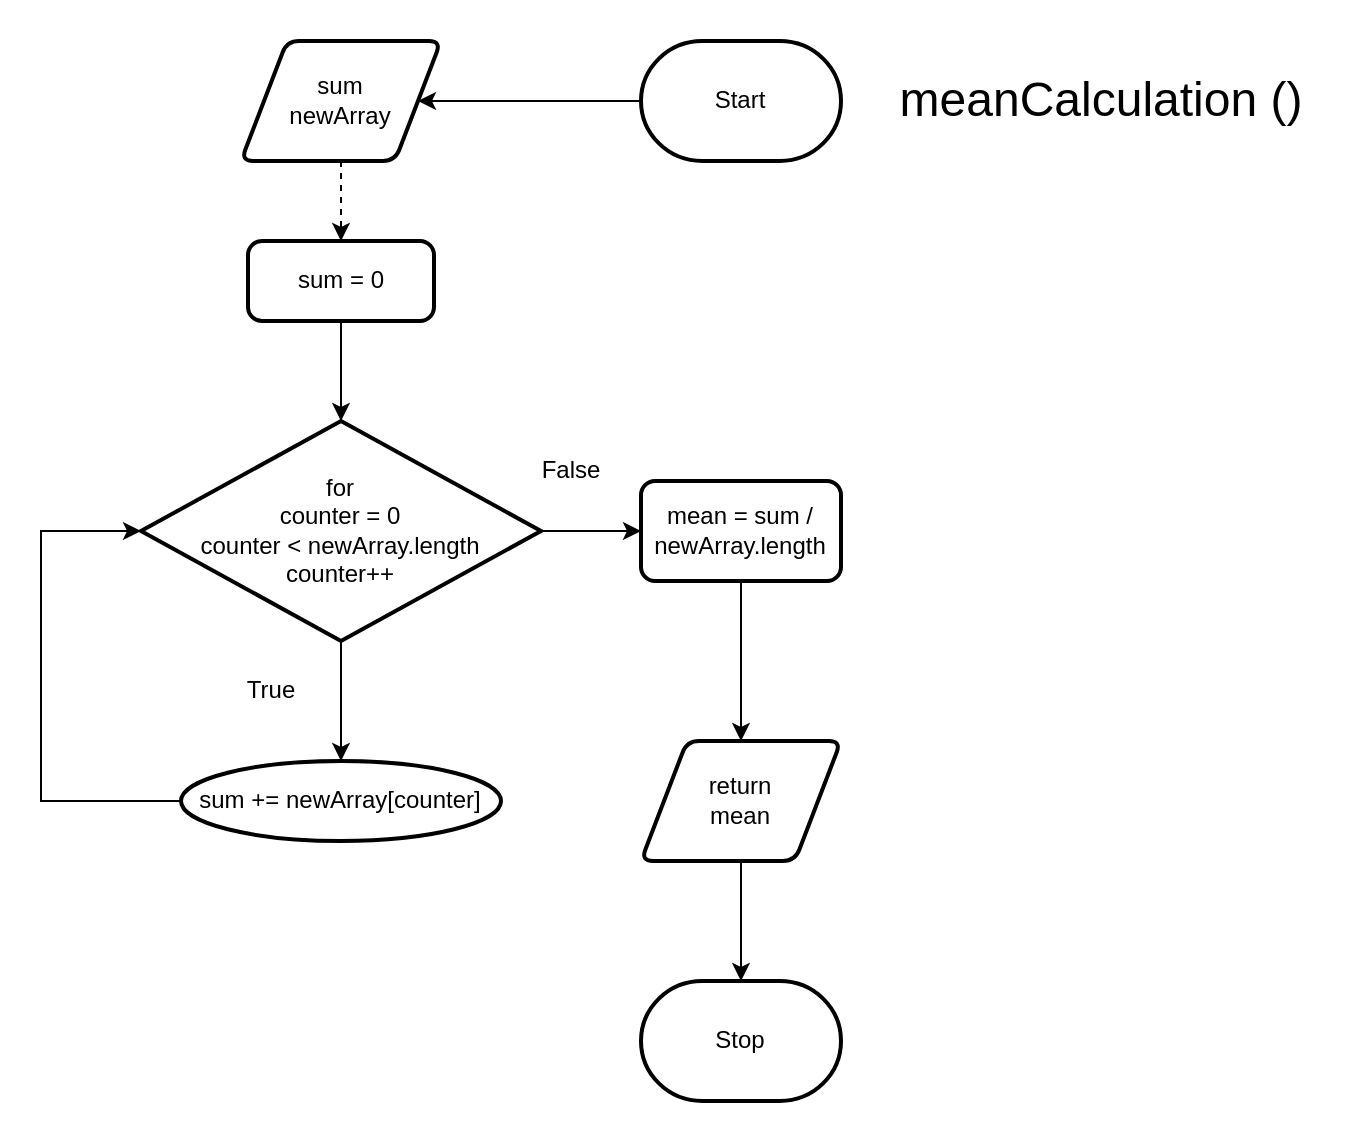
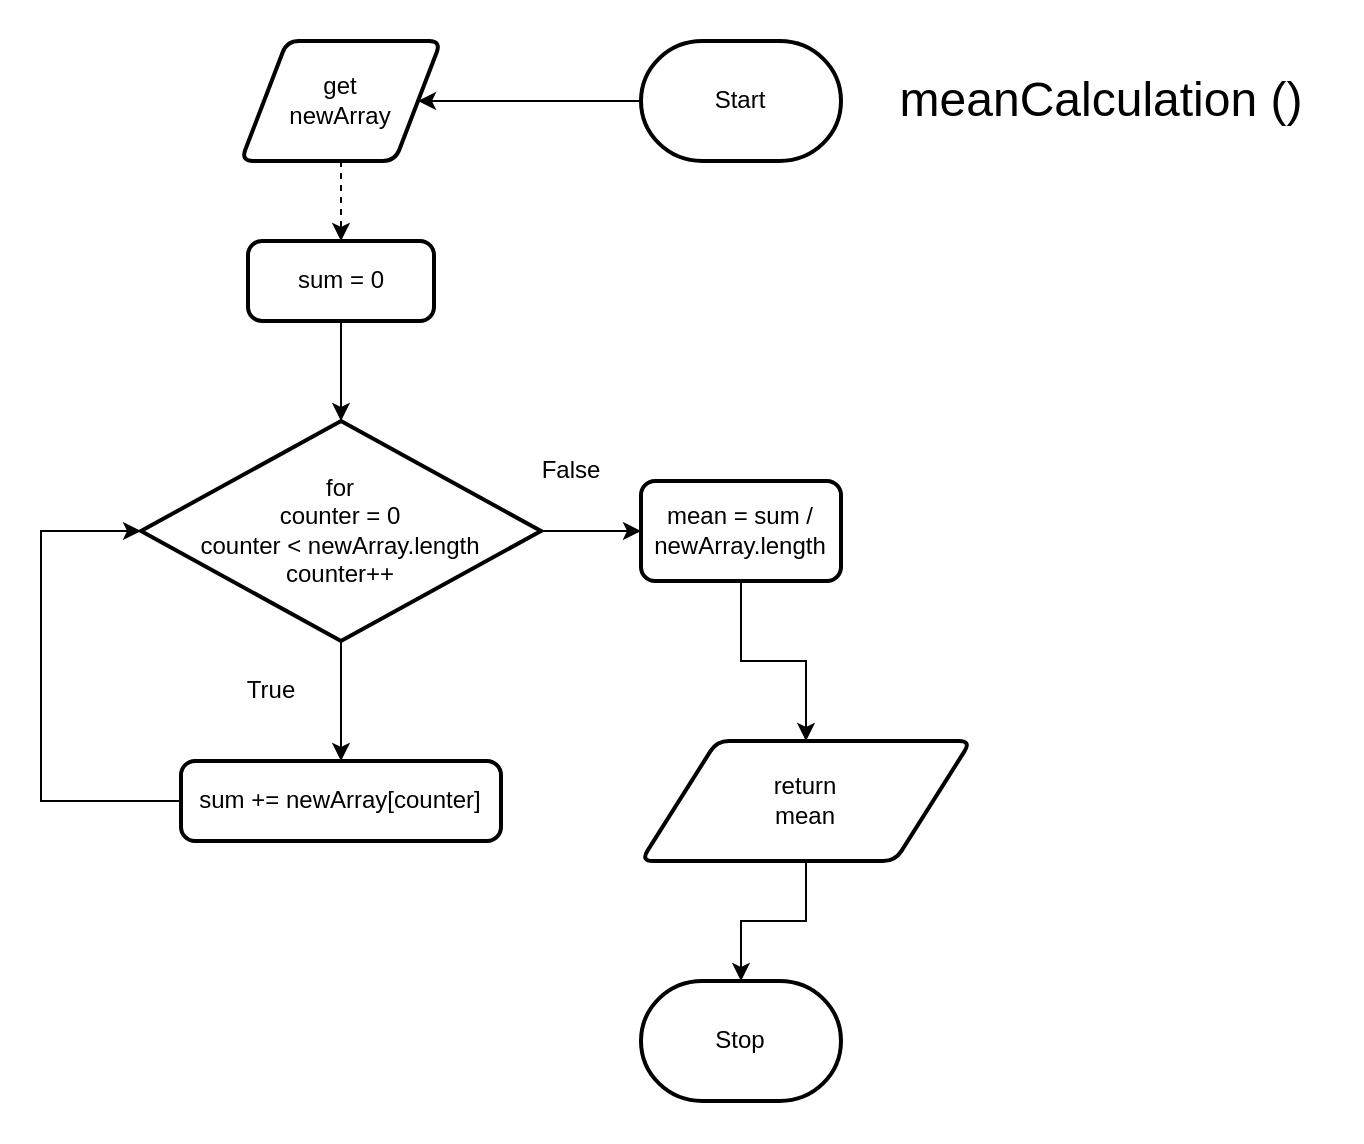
  <mxCell id="0" />
  <mxCell id="1" parent="0" />
  <mxCell id="2" style="edgeStyle=none;html=1;entryX=1;entryY=0.5;entryDx=0;entryDy=0;" parent="1" source="3" target="5" edge="1"><mxGeometry relative="1" as="geometry" /></mxCell>
  <mxCell id="3" value="Start" style="strokeWidth=2;html=1;shape=mxgraph.flowchart.terminator;whiteSpace=wrap;" parent="1" vertex="1"><mxGeometry x="320" y="20" width="100" height="60" as="geometry" /></mxCell>
  <mxCell id="4" style="edgeStyle=none;html=1;entryX=0.5;entryY=0;entryDx=0;entryDy=0;dashed=1;" parent="1" source="5" target="7" edge="1"><mxGeometry relative="1" as="geometry" /></mxCell>
- <mxCell id="5" value="sum&lt;br&gt;newArray" style="shape=parallelogram;html=1;strokeWidth=2;perimeter=parallelogramPerimeter;whiteSpace=wrap;rounded=1;arcSize=12;size=0.23;" parent="1" vertex="1"><mxGeometry x="120" y="20" width="100" height="60" as="geometry" /></mxCell>
+ <mxCell id="5" value="get&lt;br&gt;newArray" style="shape=parallelogram;html=1;strokeWidth=2;perimeter=parallelogramPerimeter;whiteSpace=wrap;rounded=1;arcSize=12;size=0.23;" parent="1" vertex="1"><mxGeometry x="120" y="20" width="100" height="60" as="geometry" /></mxCell>
  <mxCell id="6" style="edgeStyle=none;html=1;entryX=0.5;entryY=0;entryDx=0;entryDy=0;entryPerimeter=0;" parent="1" source="7" target="10" edge="1"><mxGeometry relative="1" as="geometry" /></mxCell>
  <mxCell id="7" value="&lt;div&gt;sum = 0&lt;/div&gt;" style="rounded=1;whiteSpace=wrap;html=1;absoluteArcSize=1;arcSize=14;strokeWidth=2;" parent="1" vertex="1"><mxGeometry x="123.5" y="120" width="93" height="40" as="geometry" /></mxCell>
  <mxCell id="8" style="edgeStyle=none;html=1;entryX=0.5;entryY=0;entryDx=0;entryDy=0;" parent="1" source="10" target="12" edge="1"><mxGeometry relative="1" as="geometry" /></mxCell>
  <mxCell id="9" style="edgeStyle=orthogonalEdgeStyle;rounded=0;html=1;entryX=0;entryY=0.5;entryDx=0;entryDy=0;" parent="1" source="10" target="16" edge="1"><mxGeometry relative="1" as="geometry" /></mxCell>
  <mxCell id="10" value="for&lt;br&gt;counter = 0&lt;br&gt;counter &amp;lt; newArray.length&lt;br&gt;counter++" style="strokeWidth=2;html=1;shape=mxgraph.flowchart.decision;whiteSpace=wrap;" parent="1" vertex="1"><mxGeometry y="210" width="200" height="110" as="geometry" x="70" /></mxCell>
  <mxCell id="11" style="edgeStyle=orthogonalEdgeStyle;html=1;entryX=0;entryY=0.5;entryDx=0;entryDy=0;entryPerimeter=0;rounded=0;" parent="1" source="12" target="10" edge="1"><mxGeometry relative="1" as="geometry"><Array as="points"><mxPoint x="20" y="400" /><mxPoint x="20" y="265" /></Array></mxGeometry></mxCell>
- <mxCell id="12" value="&lt;div&gt;sum += newArray[counter]&lt;/div&gt;" style="ellipse;whiteSpace=wrap;html=1;absoluteArcSize=1;arcSize=14;strokeWidth=2;" parent="1" vertex="1"><mxGeometry x="90" y="380" width="160" height="40" as="geometry" /></mxCell>
+ <mxCell id="12" value="&lt;div&gt;sum += newArray[counter]&lt;/div&gt;" style="rounded=1;whiteSpace=wrap;html=1;absoluteArcSize=1;arcSize=14;strokeWidth=2;" parent="1" vertex="1"><mxGeometry x="90" y="380" width="160" height="40" as="geometry" /></mxCell>
  <mxCell id="13" style="edgeStyle=orthogonalEdgeStyle;rounded=0;html=1;entryX=0.5;entryY=0;entryDx=0;entryDy=0;entryPerimeter=0;" parent="1" source="14" target="17" edge="1"><mxGeometry relative="1" as="geometry" /></mxCell>
- <mxCell id="14" value="return&lt;br&gt;mean" style="shape=parallelogram;html=1;strokeWidth=2;perimeter=parallelogramPerimeter;whiteSpace=wrap;rounded=1;arcSize=12;size=0.23;" parent="1" vertex="1"><mxGeometry x="320" y="370" width="100" height="60" as="geometry" /></mxCell>
+ <mxCell id="14" value="return&lt;br&gt;mean" style="shape=parallelogram;html=1;strokeWidth=2;perimeter=parallelogramPerimeter;whiteSpace=wrap;rounded=1;arcSize=12;size=0.23;" parent="1" vertex="1"><mxGeometry x="320" y="370" width="165" height="60" as="geometry" /></mxCell>
  <mxCell id="15" style="edgeStyle=orthogonalEdgeStyle;rounded=0;html=1;" parent="1" source="16" target="14" edge="1"><mxGeometry relative="1" as="geometry" /></mxCell>
  <mxCell id="16" value="mean = sum / newArray.length" style="rounded=1;whiteSpace=wrap;html=1;absoluteArcSize=1;arcSize=14;strokeWidth=2;" parent="1" vertex="1"><mxGeometry x="320" y="240" width="100" height="50" as="geometry" /></mxCell>
  <mxCell id="17" value="Stop" style="strokeWidth=2;html=1;shape=mxgraph.flowchart.terminator;whiteSpace=wrap;" parent="1" vertex="1"><mxGeometry x="320" y="490" width="100" height="60" as="geometry" /></mxCell>
  <mxCell id="18" value="False" style="text;html=1;align=center;verticalAlign=middle;resizable=0;points=[];autosize=1;strokeColor=none;fillColor=none;" parent="1" vertex="1"><mxGeometry x="260" y="220" width="50" height="30" as="geometry" /></mxCell>
  <mxCell id="19" value="True" style="text;html=1;align=center;verticalAlign=middle;resizable=0;points=[];autosize=1;strokeColor=none;fillColor=none;" parent="1" vertex="1"><mxGeometry x="110" y="330" width="50" height="30" as="geometry" /></mxCell>
  <mxCell id="20" value="&lt;font style=&quot;font-size: 24px;&quot;&gt;meanCalculation ()&lt;/font&gt;" style="text;html=1;align=center;verticalAlign=middle;resizable=0;points=[];autosize=1;strokeColor=none;fillColor=none;" vertex="1" parent="1"><mxGeometry x="440" y="30" width="220" height="40" as="geometry" /></mxCell>
